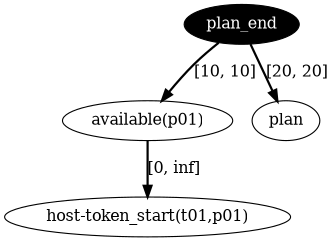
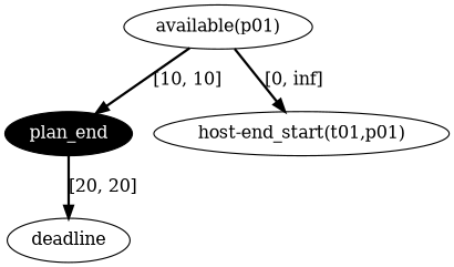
  digraph {
    edge [color=black penwidth=2]
    n1 [fillcolor=black fontcolor=white label=plan_end style=filled]
    n2 [label="available(p01)"]
-   n3 [label=plan]
-   n4 [label="host-token_start(t01,p01)"]
-   n1 -> n2 [label="[10, 10]"]
+   n3 [label=deadline]
+   n4 [label="host-end_start(t01,p01)"]
+   n2 -> n1 [label="[10, 10]"]
    n1 -> n3 [label="[20, 20]"]
    n2 -> n4 [label="[0, inf]"]
  }
